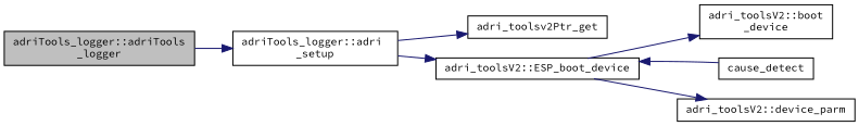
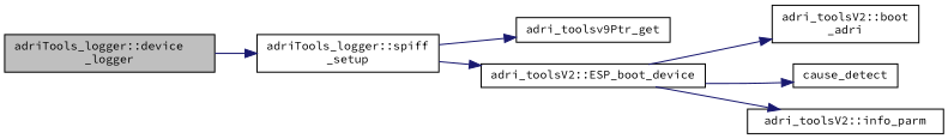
  digraph {
    fontname="Source Code Pro"
    rankdir=LR
    node [color=black fillcolor=white fontname="Source Code Pro" fontsize=10 shape=record style=filled]
    edge [color=midnightblue fontname="Source Code Pro" fontsize=10 labelfontname=Helvetica labelfontsize=10 style=solid]
-   n1 [fillcolor=grey75 fontcolor=black height=0.2 label="adriTools_logger::adriTools\l_logger" width=0.4]
-   n2 [height=0.2 label="adriTools_logger::adri\l_setup" width=0.4]
-   n3 [height=0.2 label=adri_toolsv2Ptr_get width=0.4]
+   n1 [fillcolor=grey75 fontcolor=black height=0.2 label="adriTools_logger::device\l_logger" width=0.4]
+   n2 [height=0.2 label="adriTools_logger::spiff\l_setup" width=0.4]
+   n3 [height=0.2 label=adri_toolsv9Ptr_get width=0.4]
    n4 [height=0.2 label="adri_toolsV2::ESP_boot_device" width=0.4]
-   n5 [height=0.2 label="adri_toolsV2::boot\l_device" width=0.4]
+   n5 [height=0.2 label="adri_toolsV2::boot\l_adri" width=0.4]
    n6 [height=0.2 label=cause_detect width=0.4]
-   n7 [height=0.2 label="adri_toolsV2::device_parm" width=0.4]
+   n7 [height=0.2 label="adri_toolsV2::info_parm" width=0.4]
    n1 -> n2
    n2 -> n3
    n2 -> n4
    n4 -> n5
-   n6 -> n4
+   n4 -> n6
    n4 -> n7
  }
